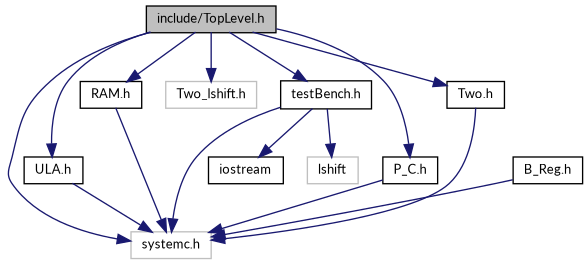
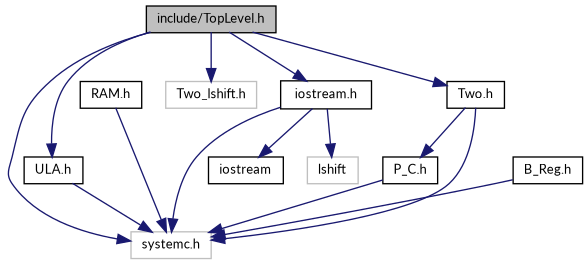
  digraph {
    fontname=Lato
    node [color=black fillcolor=white fontname=Lato fontsize=10 shape=record style=filled]
    edge [color=midnightblue fontname=Lato fontsize=10 labelfontname=Helvetica labelfontsize=10 style=solid]
    n1 [fillcolor=grey75 fontcolor=black height=0.2 label="include/TopLevel.h" width=0.4]
    n2 [color=grey75 height=0.2 label="systemc.h" width=0.4]
    n3 [height=0.2 label="ULA.h" width=0.4]
    n4 [height=0.2 label="RAM.h" width=0.4]
    n5 [color=grey75 height=0.2 label="Two_lshift.h" width=0.4]
-   n6 [height=0.2 label="testBench.h" width=0.4]
+   n6 [height=0.2 label="iostream.h" width=0.4]
    n7 [height=0.2 label="P_C.h" width=0.4]
    n8 [height=0.2 label="Two.h" width=0.4]
    n9 [height=0.2 label="B_Reg.h" width=0.4]
    n10 [height=0.2 label=iostream width=0.4]
    n11 [color=grey75 height=0.2 label=lshift width=0.4]
    n1 -> n2
    n1 -> n3
-   n1 -> n4
    n1 -> n5
    n1 -> n6
-   n1 -> n7
+   n8 -> n7
    n1 -> n8
    n3 -> n2
    n4 -> n2
    n6 -> n2
    n6 -> n10
    n6 -> n11
    n7 -> n2
    n8 -> n2
    n9 -> n2
  }
